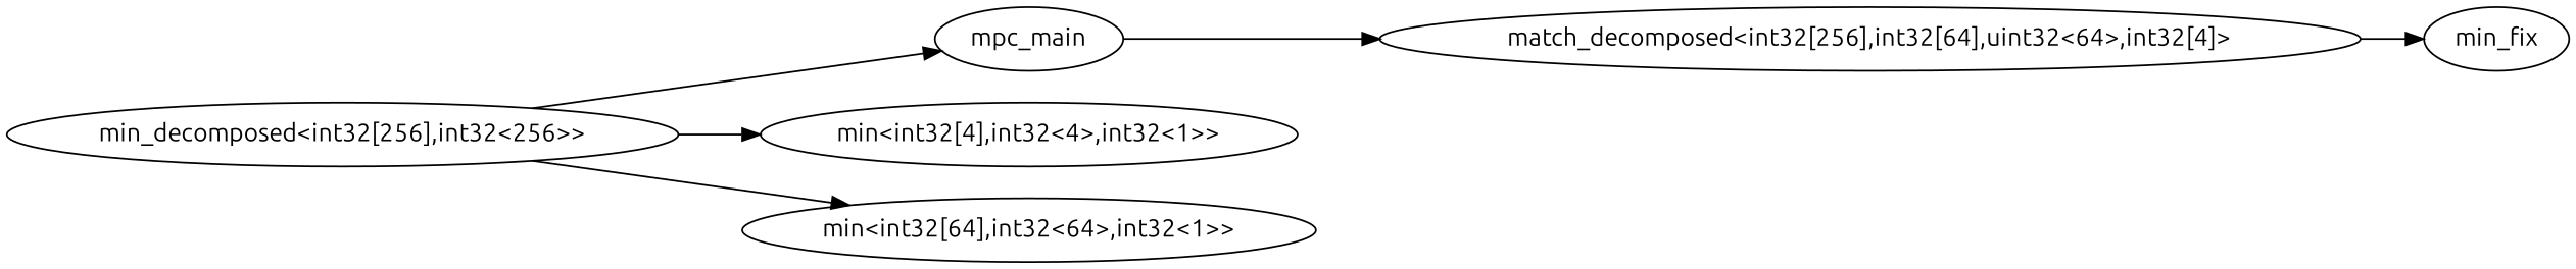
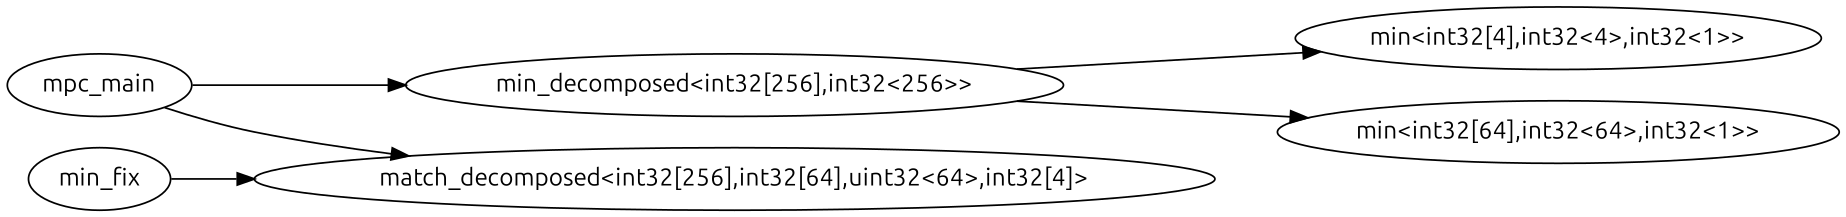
  digraph {
    fontname=Ubuntu
    rankdir=LR
    node [fontname=Ubuntu]
    edge [fontname=Ubuntu]
    mpc_main
    "min_decomposed<int32[256],int32<256>>"
    "match_decomposed<int32[256],int32[64],uint32<64>,int32[4]>"
    "min<int32[4],int32<4>,int32<1>>"
    "min<int32[64],int32<64>,int32<1>>"
    n6 [label=min_fix]
-   "min_decomposed<int32[256],int32<256>>" -> mpc_main
+   mpc_main -> "min_decomposed<int32[256],int32<256>>"
    mpc_main -> "match_decomposed<int32[256],int32[64],uint32<64>,int32[4]>"
    "min_decomposed<int32[256],int32<256>>" -> "min<int32[4],int32<4>,int32<1>>"
    "min_decomposed<int32[256],int32<256>>" -> "min<int32[64],int32<64>,int32<1>>"
-   "match_decomposed<int32[256],int32[64],uint32<64>,int32[4]>" -> n6
+   n6 -> "match_decomposed<int32[256],int32[64],uint32<64>,int32[4]>"
  }
